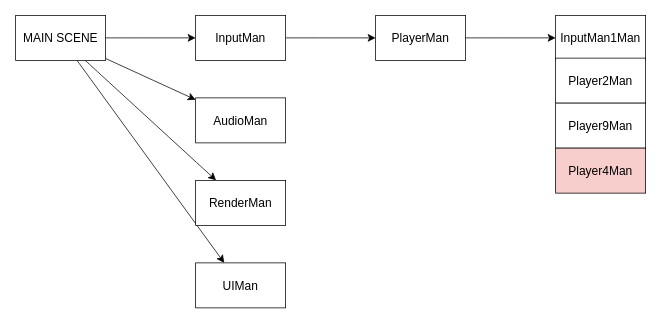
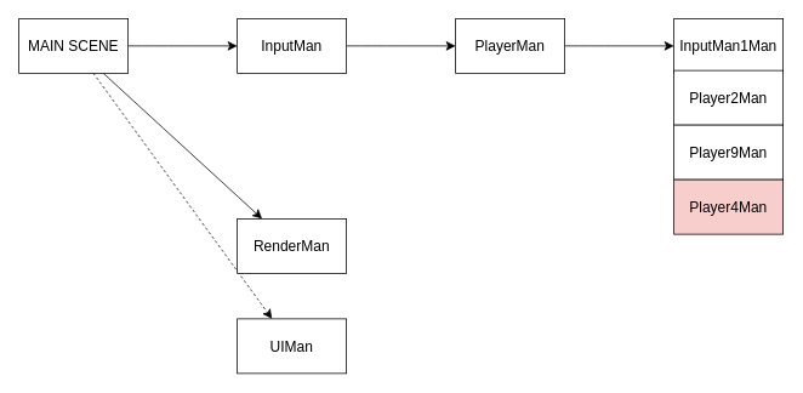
  <mxCell id="0" />
  <mxCell id="1" parent="0" />
  <mxCell id="2" value="" style="edgeStyle=none;curved=1;rounded=0;orthogonalLoop=1;jettySize=auto;html=1;fontSize=12;startSize=8;endSize=8;" edge="1" parent="1" source="6" target="8"><mxGeometry relative="1" as="geometry" /></mxCell>
- <mxCell id="3" value="" style="edgeStyle=none;curved=1;rounded=0;orthogonalLoop=1;jettySize=auto;html=1;fontSize=12;startSize=8;endSize=8;" edge="1" parent="1" source="6" target="9"><mxGeometry relative="1" as="geometry" /></mxCell>
  <mxCell id="4" value="" style="edgeStyle=none;curved=1;rounded=0;orthogonalLoop=1;jettySize=auto;html=1;fontSize=12;startSize=8;endSize=8;" edge="1" parent="1" source="6" target="10"><mxGeometry relative="1" as="geometry" /></mxCell>
- <mxCell id="5" value="" style="edgeStyle=none;curved=1;rounded=0;orthogonalLoop=1;jettySize=auto;html=1;fontSize=12;startSize=8;endSize=8;" edge="1" parent="1" source="6" target="17"><mxGeometry relative="1" as="geometry" /></mxCell>
+ <mxCell id="5" value="" style="edgeStyle=none;curved=1;rounded=0;orthogonalLoop=1;jettySize=auto;html=1;fontSize=12;startSize=8;endSize=8;dashed=1;" edge="1" parent="1" source="6" target="17"><mxGeometry relative="1" as="geometry" /></mxCell>
  <mxCell id="6" value="MAIN SCENE" style="rounded=0;whiteSpace=wrap;html=1;fontSize=16;" vertex="1" parent="1"><mxGeometry x="20" y="20" width="120" height="60" as="geometry" /></mxCell>
  <mxCell id="7" value="" style="edgeStyle=none;curved=1;rounded=0;orthogonalLoop=1;jettySize=auto;html=1;fontSize=12;startSize=8;endSize=8;" edge="1" parent="1" source="8" target="12"><mxGeometry relative="1" as="geometry" /></mxCell>
  <mxCell id="8" value="InputMan" style="whiteSpace=wrap;html=1;fontSize=16;rounded=0;" vertex="1" parent="1"><mxGeometry x="260" y="20" width="120" height="60" as="geometry" /></mxCell>
- <mxCell id="9" value="AudioMan" style="rounded=0;whiteSpace=wrap;html=1;fontSize=16;" vertex="1" parent="1"><mxGeometry x="260" y="130" width="120" height="60" as="geometry" /></mxCell>
  <mxCell id="10" value="RenderMan" style="rounded=0;whiteSpace=wrap;html=1;fontSize=16;" vertex="1" parent="1"><mxGeometry x="260" y="240" width="120" height="60" as="geometry" /></mxCell>
  <mxCell id="11" value="" style="edgeStyle=none;curved=1;rounded=0;orthogonalLoop=1;jettySize=auto;html=1;fontSize=12;startSize=8;endSize=8;" edge="1" parent="1" source="12" target="13"><mxGeometry relative="1" as="geometry" /></mxCell>
  <mxCell id="12" value="PlayerMan" style="whiteSpace=wrap;html=1;fontSize=16;rounded=0;" vertex="1" parent="1"><mxGeometry x="500" y="20" width="120" height="60" as="geometry" /></mxCell>
  <mxCell id="13" value="InputMan1Man" style="whiteSpace=wrap;html=1;fontSize=16;rounded=0;" vertex="1" parent="1"><mxGeometry x="740" y="20" width="120" height="60" as="geometry" /></mxCell>
  <mxCell id="14" value="Player2Man" style="whiteSpace=wrap;html=1;fontSize=16;rounded=0;" vertex="1" parent="1"><mxGeometry x="740" y="77" width="120" height="60" as="geometry" /></mxCell>
  <mxCell id="15" value="Player9Man" style="whiteSpace=wrap;html=1;fontSize=16;rounded=0;" vertex="1" parent="1"><mxGeometry x="740" y="137" width="120" height="60" as="geometry" /></mxCell>
  <mxCell id="16" value="Player4Man" style="whiteSpace=wrap;html=1;fontSize=16;rounded=0;fillColor=#f8cecc;" vertex="1" parent="1"><mxGeometry x="740" y="197" width="120" height="60" as="geometry" /></mxCell>
  <mxCell id="17" value="UIMan" style="rounded=0;whiteSpace=wrap;html=1;fontSize=16;" vertex="1" parent="1"><mxGeometry x="260" y="350" width="120" height="60" as="geometry" /></mxCell>
